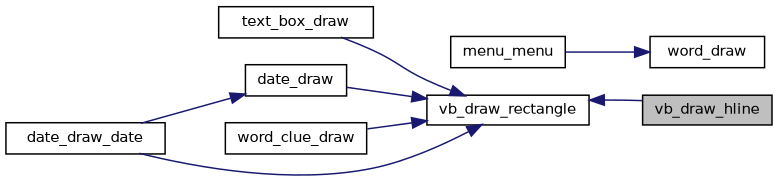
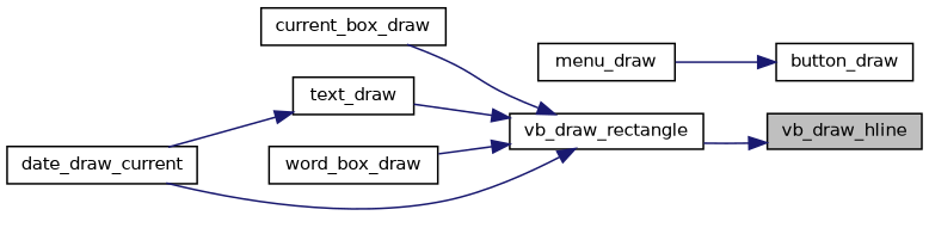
  digraph {
    rankdir=RL
    node [color=black fillcolor=white fontname=Helvetica fontsize=10 shape=record style=filled]
    edge [color=midnightblue dir=back fontname=Helvetica fontsize=10 labelfontname=Helvetica labelfontsize=10 style=solid]
    n1 [fillcolor=grey75 fontcolor=black height=0.2 label=vb_draw_hline width=0.4]
    n2 [height=0.2 label=vb_draw_rectangle width=0.4]
-   n3 [height=0.2 label=text_box_draw width=0.4]
-   n4 [height=0.2 label=date_draw width=0.4]
-   n5 [height=0.2 label=word_clue_draw width=0.4]
-   n6 [height=0.2 label=date_draw_date width=0.4]
-   n7 [height=0.2 label=word_draw width=0.4]
-   n8 [height=0.2 label=menu_menu width=0.4]
-   n2 -> n1
+   n3 [height=0.2 label=current_box_draw width=0.4]
+   n4 [height=0.2 label=text_draw width=0.4]
+   n5 [height=0.2 label=word_box_draw width=0.4]
+   n6 [height=0.2 label=date_draw_current width=0.4]
+   n7 [height=0.2 label=button_draw width=0.4]
+   n8 [height=0.2 label=menu_draw width=0.4]
+   n1 -> n2
    n2 -> n3
    n2 -> n4
    n2 -> n5
    n2 -> n6
    n4 -> n6
    n7 -> n8
  }
